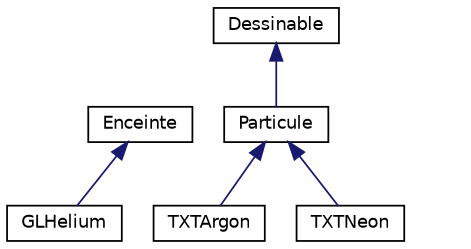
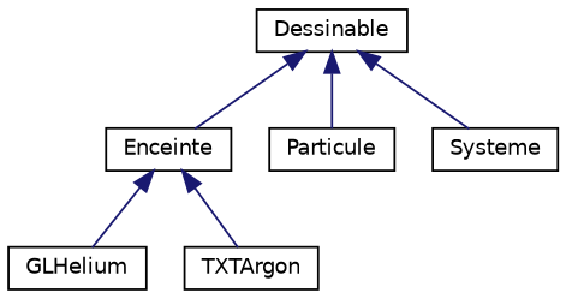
  digraph {
    rankdir=TB
    node [color=black fillcolor=white fontname=Helvetica fontsize=10 shape=record style=filled]
    edge [color=midnightblue dir=back fontname=Helvetica fontsize=10 labelfontname=Helvetica labelfontsize=10 style=solid]
    n1 [height=0.2 label=Dessinable width=0.4]
    n2 [height=0.2 label=Enceinte width=0.4]
    n3 [height=0.2 label=Particule width=0.4]
+   n4 [height=0.2 label=Systeme width=0.4]
    n5 [height=0.2 label=GLHelium width=0.4]
    n6 [height=0.2 label=TXTArgon width=0.4]
-   n7 [height=0.2 label=TXTNeon width=0.4]
+   n1 -> n2
    n1 -> n3
+   n1 -> n4
    n2 -> n5
-   n3 -> n6
-   n3 -> n7
+   n2 -> n6
  }
